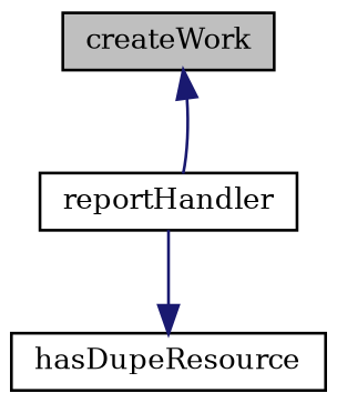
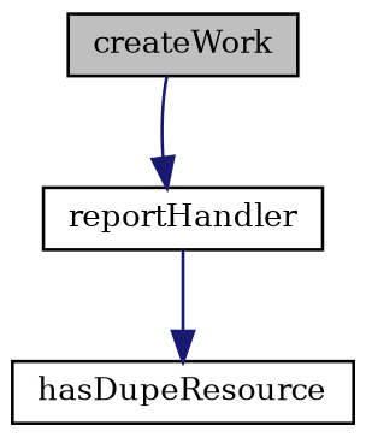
  digraph {
    fontname="DejaVu Serif"
    rankdir=TB
    node [color=black fillcolor=white fontname="DejaVu Serif" fontsize=10 shape=record style=filled]
    edge [color=midnightblue fontname="DejaVu Serif" fontsize=10 labelfontname=FreeSans labelfontsize=10 style=solid]
    n1 [fillcolor=grey75 fontcolor=black height=0.2 label=createWork width=0.4]
    n2 [height=0.2 label=reportHandler width=0.4]
    n3 [height=0.2 label=hasDupeResource width=0.4]
-   n2 -> n1
+   n1 -> n2
    n2 -> n3
  }
